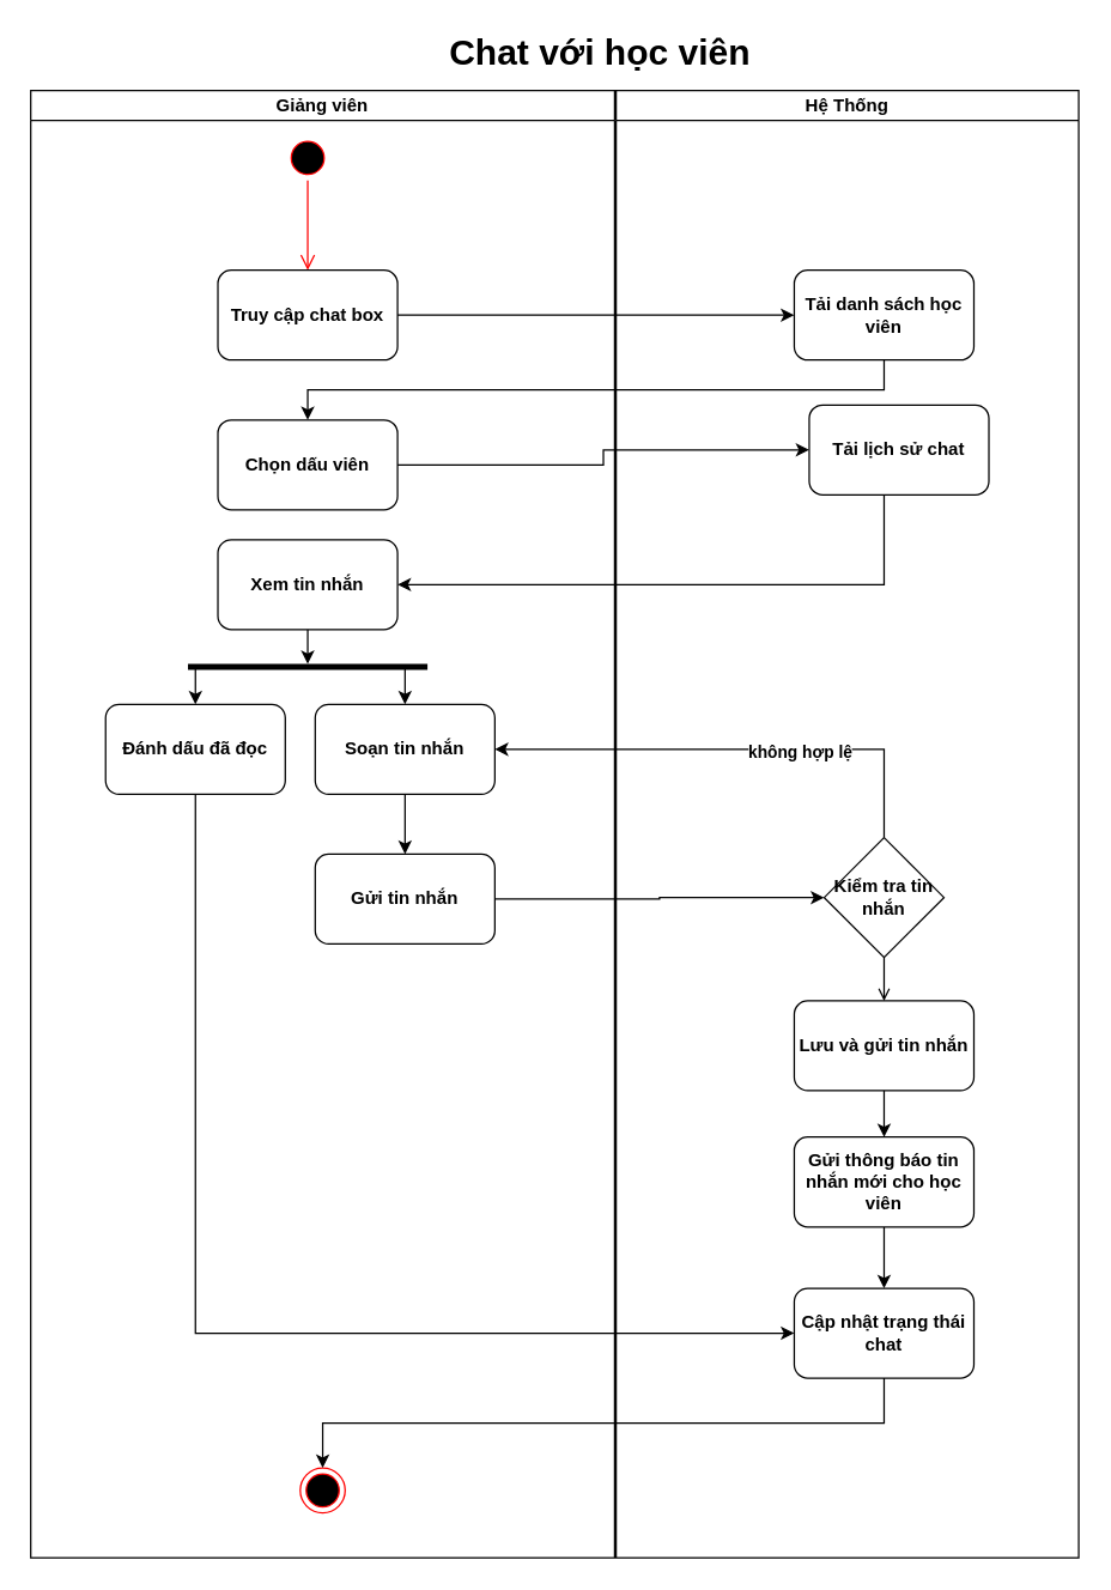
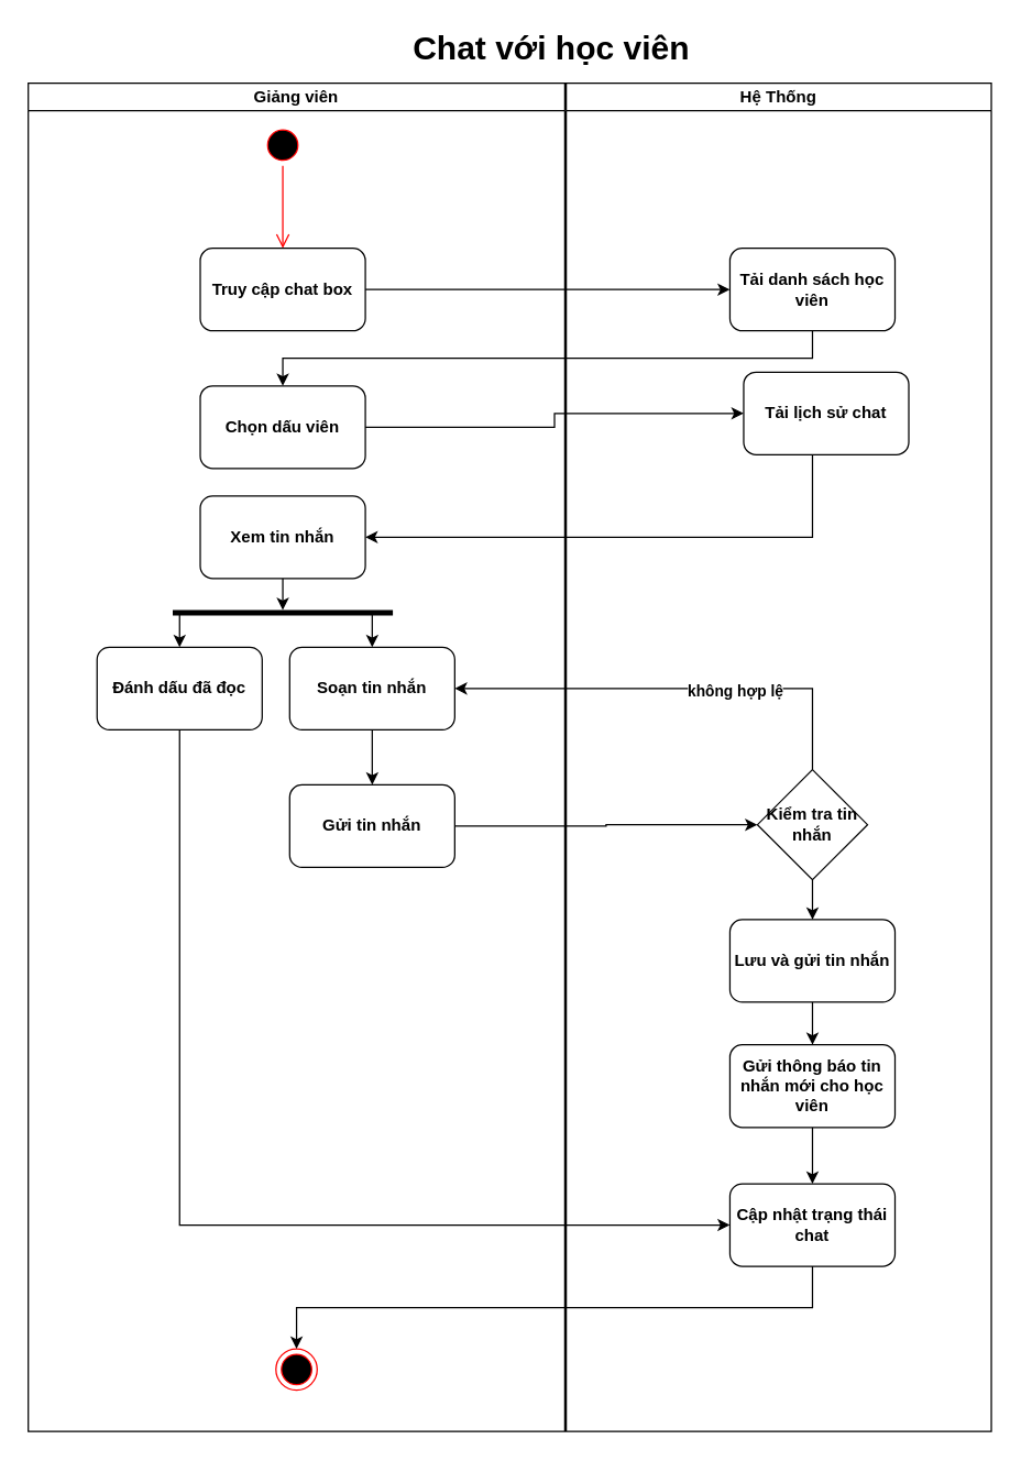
  <mxCell id="0" />
  <mxCell id="1" parent="0" />
  <mxCell id="2" value="Giảng viên" style="swimlane;startSize=20;whiteSpace=wrap;html=1;fontStyle=1" vertex="1" parent="1"><mxGeometry x="20" y="60" width="390" height="980" as="geometry" /></mxCell>
  <mxCell id="3" value="" style="ellipse;html=1;shape=startState;fillColor=#000000;strokeColor=#ff0000;fontStyle=1" vertex="1" parent="2"><mxGeometry x="170" y="30" width="30" height="30" as="geometry" /></mxCell>
  <mxCell id="4" value="" style="edgeStyle=orthogonalEdgeStyle;html=1;verticalAlign=bottom;endArrow=open;endSize=8;strokeColor=#ff0000;rounded=0;fontStyle=1" edge="1" parent="2" source="3"><mxGeometry relative="1" as="geometry"><mxPoint x="185" y="120" as="targetPoint" /></mxGeometry></mxCell>
  <mxCell id="5" value="Chọn dấu viên" style="rounded=1;whiteSpace=wrap;html=1;fontStyle=1" vertex="1" parent="2"><mxGeometry x="125" y="220" width="120" height="60" as="geometry" /></mxCell>
  <mxCell id="6" style="edgeStyle=orthogonalEdgeStyle;rounded=0;orthogonalLoop=1;jettySize=auto;html=1;fontStyle=1" edge="1" parent="2" source="7" target="14"><mxGeometry relative="1" as="geometry" /></mxCell>
  <mxCell id="7" value="Xem tin nhắn" style="rounded=1;whiteSpace=wrap;html=1;fontStyle=1" vertex="1" parent="2"><mxGeometry x="125" y="300" width="120" height="60" as="geometry" /></mxCell>
  <mxCell id="8" value="Truy cập chat box" style="rounded=1;whiteSpace=wrap;html=1;fontStyle=1" vertex="1" parent="2"><mxGeometry x="125" y="120" width="120" height="60" as="geometry" /></mxCell>
  <mxCell id="9" style="edgeStyle=orthogonalEdgeStyle;rounded=0;orthogonalLoop=1;jettySize=auto;html=1;fontStyle=1" edge="1" parent="2" source="10" target="11"><mxGeometry relative="1" as="geometry" /></mxCell>
  <mxCell id="10" value="Soạn tin nhắn" style="rounded=1;whiteSpace=wrap;html=1;fontStyle=1" vertex="1" parent="2"><mxGeometry x="190" y="410" width="120" height="60" as="geometry" /></mxCell>
  <mxCell id="11" value="Gửi tin nhắn" style="rounded=1;whiteSpace=wrap;html=1;fontStyle=1" vertex="1" parent="2"><mxGeometry x="190" y="510" width="120" height="60" as="geometry" /></mxCell>
  <mxCell id="12" style="edgeStyle=orthogonalEdgeStyle;rounded=0;orthogonalLoop=1;jettySize=auto;html=1;entryX=0.5;entryY=0;entryDx=0;entryDy=0;fontStyle=1" edge="1" parent="2" source="14" target="10"><mxGeometry relative="1" as="geometry"><Array as="points"><mxPoint x="250" y="400" /><mxPoint x="250" y="400" /></Array></mxGeometry></mxCell>
  <mxCell id="13" style="edgeStyle=orthogonalEdgeStyle;rounded=0;orthogonalLoop=1;jettySize=auto;html=1;entryX=0.5;entryY=0;entryDx=0;entryDy=0;fontStyle=1" edge="1" parent="2" source="14" target="15"><mxGeometry relative="1" as="geometry"><Array as="points"><mxPoint x="110" y="400" /><mxPoint x="110" y="400" /></Array></mxGeometry></mxCell>
  <mxCell id="14" value="" style="line;strokeWidth=4;html=1;perimeter=backbonePerimeter;points=[];outlineConnect=0;fontStyle=1" vertex="1" parent="2"><mxGeometry x="105" y="380" width="160" height="10" as="geometry" /></mxCell>
  <mxCell id="15" value="Đánh dấu đã đọc" style="rounded=1;whiteSpace=wrap;html=1;fontStyle=1" vertex="1" parent="2"><mxGeometry x="50" y="410" width="120" height="60" as="geometry" /></mxCell>
  <mxCell id="16" value="Hệ Thống" style="swimlane;startSize=20;whiteSpace=wrap;html=1;fontStyle=1" vertex="1" parent="1"><mxGeometry x="411" y="60" width="309" height="980" as="geometry" /></mxCell>
  <mxCell id="17" value="Tải danh sách học viên" style="rounded=1;whiteSpace=wrap;html=1;fontStyle=1" vertex="1" parent="16"><mxGeometry x="119" y="120" width="120" height="60" as="geometry" /></mxCell>
  <mxCell id="18" value="Tải lịch sử chat" style="rounded=1;whiteSpace=wrap;html=1;fontStyle=1" vertex="1" parent="16"><mxGeometry x="129" y="210" width="120" height="60" as="geometry" /></mxCell>
- <mxCell id="19" style="edgeStyle=orthogonalEdgeStyle;rounded=0;orthogonalLoop=1;jettySize=auto;html=1;fontStyle=1;endArrow=open;" edge="1" parent="16" source="20" target="22"><mxGeometry relative="1" as="geometry" /></mxCell>
+ <mxCell id="19" style="edgeStyle=orthogonalEdgeStyle;rounded=0;orthogonalLoop=1;jettySize=auto;html=1;fontStyle=1" edge="1" parent="16" source="20" target="22"><mxGeometry relative="1" as="geometry" /></mxCell>
  <mxCell id="20" value="Kiểm tra tin nhắn" style="rhombus;whiteSpace=wrap;html=1;fontStyle=1" vertex="1" parent="16"><mxGeometry x="139" y="499" width="80" height="80" as="geometry" /></mxCell>
  <mxCell id="21" style="edgeStyle=orthogonalEdgeStyle;rounded=0;orthogonalLoop=1;jettySize=auto;html=1;fontStyle=1" edge="1" parent="16" source="22" target="25"><mxGeometry relative="1" as="geometry" /></mxCell>
  <mxCell id="22" value="Lưu và gửi tin nhắn" style="rounded=1;whiteSpace=wrap;html=1;fontStyle=1" vertex="1" parent="16"><mxGeometry x="119" y="608" width="120" height="60" as="geometry" /></mxCell>
  <mxCell id="23" value="" style="ellipse;html=1;shape=endState;fillColor=#000000;strokeColor=#ff0000;fontStyle=1" vertex="1" parent="16"><mxGeometry x="-211" y="920" width="30" height="30" as="geometry" /></mxCell>
  <mxCell id="24" style="edgeStyle=orthogonalEdgeStyle;rounded=0;orthogonalLoop=1;jettySize=auto;html=1;entryX=0.5;entryY=0;entryDx=0;entryDy=0;fontStyle=1" edge="1" parent="16" source="25" target="26"><mxGeometry relative="1" as="geometry" /></mxCell>
  <mxCell id="25" value="Gửi thông báo tin nhắn mới cho học viên" style="rounded=1;whiteSpace=wrap;html=1;fontStyle=1" vertex="1" parent="16"><mxGeometry x="119" y="699" width="120" height="60" as="geometry" /></mxCell>
  <mxCell id="26" value="Cập nhật trạng thái chat" style="rounded=1;whiteSpace=wrap;html=1;fontStyle=1" vertex="1" parent="16"><mxGeometry x="119" y="800" width="120" height="60" as="geometry" /></mxCell>
  <mxCell id="27" style="edgeStyle=orthogonalEdgeStyle;rounded=0;orthogonalLoop=1;jettySize=auto;html=1;entryX=0.5;entryY=0;entryDx=0;entryDy=0;fontStyle=1" edge="1" parent="16" source="26" target="23"><mxGeometry relative="1" as="geometry"><Array as="points"><mxPoint x="179" y="890" /><mxPoint x="-196" y="890" /></Array></mxGeometry></mxCell>
  <mxCell id="28" value="&lt;span style=&quot;font-size: 24px;&quot;&gt;Chat với học viên&lt;/span&gt;" style="text;html=1;align=center;verticalAlign=middle;whiteSpace=wrap;rounded=0;fontStyle=1" vertex="1" parent="1"><mxGeometry x="130" y="20" width="541" height="30" as="geometry" /></mxCell>
  <mxCell id="29" style="edgeStyle=orthogonalEdgeStyle;rounded=0;orthogonalLoop=1;jettySize=auto;html=1;fontStyle=1" edge="1" parent="1" source="8" target="17"><mxGeometry relative="1" as="geometry" /></mxCell>
  <mxCell id="30" style="edgeStyle=orthogonalEdgeStyle;rounded=0;orthogonalLoop=1;jettySize=auto;html=1;fontStyle=1" edge="1" parent="1" source="17" target="5"><mxGeometry relative="1" as="geometry"><Array as="points"><mxPoint x="590" y="260" /><mxPoint x="205" y="260" /></Array></mxGeometry></mxCell>
  <mxCell id="31" style="edgeStyle=orthogonalEdgeStyle;rounded=0;orthogonalLoop=1;jettySize=auto;html=1;entryX=0;entryY=0.5;entryDx=0;entryDy=0;fontStyle=1" edge="1" parent="1" source="5" target="18"><mxGeometry relative="1" as="geometry" /></mxCell>
  <mxCell id="32" style="edgeStyle=orthogonalEdgeStyle;rounded=0;orthogonalLoop=1;jettySize=auto;html=1;entryX=1;entryY=0.5;entryDx=0;entryDy=0;fontStyle=1" edge="1" parent="1" source="18" target="7"><mxGeometry relative="1" as="geometry"><Array as="points"><mxPoint x="590" y="390" /></Array></mxGeometry></mxCell>
  <mxCell id="33" style="edgeStyle=orthogonalEdgeStyle;rounded=0;orthogonalLoop=1;jettySize=auto;html=1;entryX=0;entryY=0.5;entryDx=0;entryDy=0;fontStyle=1" edge="1" parent="1" source="11" target="20"><mxGeometry relative="1" as="geometry" /></mxCell>
  <mxCell id="34" style="edgeStyle=orthogonalEdgeStyle;rounded=0;orthogonalLoop=1;jettySize=auto;html=1;entryX=1;entryY=0.5;entryDx=0;entryDy=0;fontStyle=1" edge="1" parent="1" source="20" target="10"><mxGeometry relative="1" as="geometry"><Array as="points"><mxPoint x="590" y="500" /></Array></mxGeometry></mxCell>
  <mxCell id="35" value="không hợp lệ" style="edgeLabel;html=1;align=center;verticalAlign=middle;resizable=0;points=[];fontStyle=1" vertex="1" connectable="0" parent="34"><mxGeometry x="-0.271" y="1" relative="1" as="geometry"><mxPoint as="offset" /></mxGeometry></mxCell>
  <mxCell id="36" style="edgeStyle=orthogonalEdgeStyle;rounded=0;orthogonalLoop=1;jettySize=auto;html=1;entryX=0;entryY=0.5;entryDx=0;entryDy=0;fontStyle=1" edge="1" parent="1" source="15" target="26"><mxGeometry relative="1" as="geometry"><Array as="points"><mxPoint x="130" y="890" /></Array></mxGeometry></mxCell>
